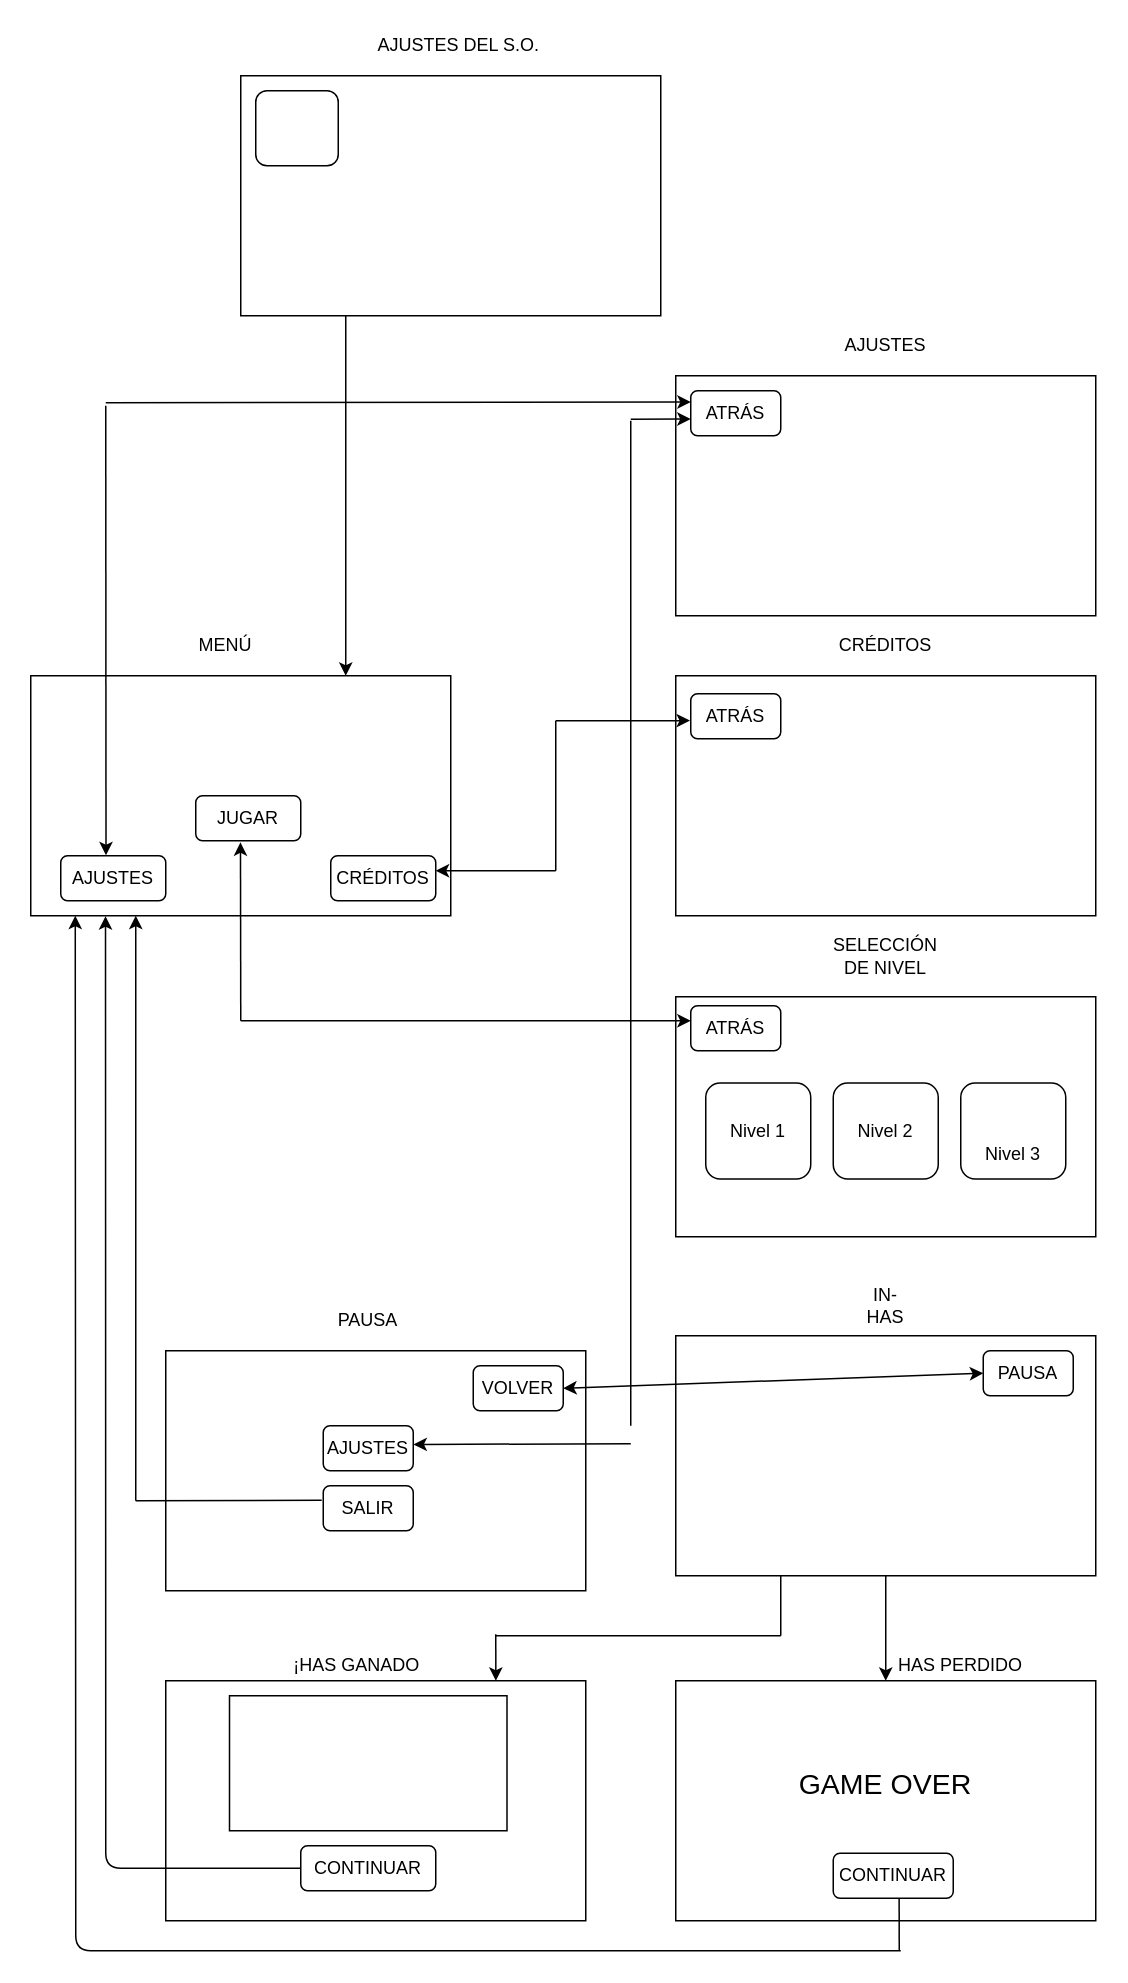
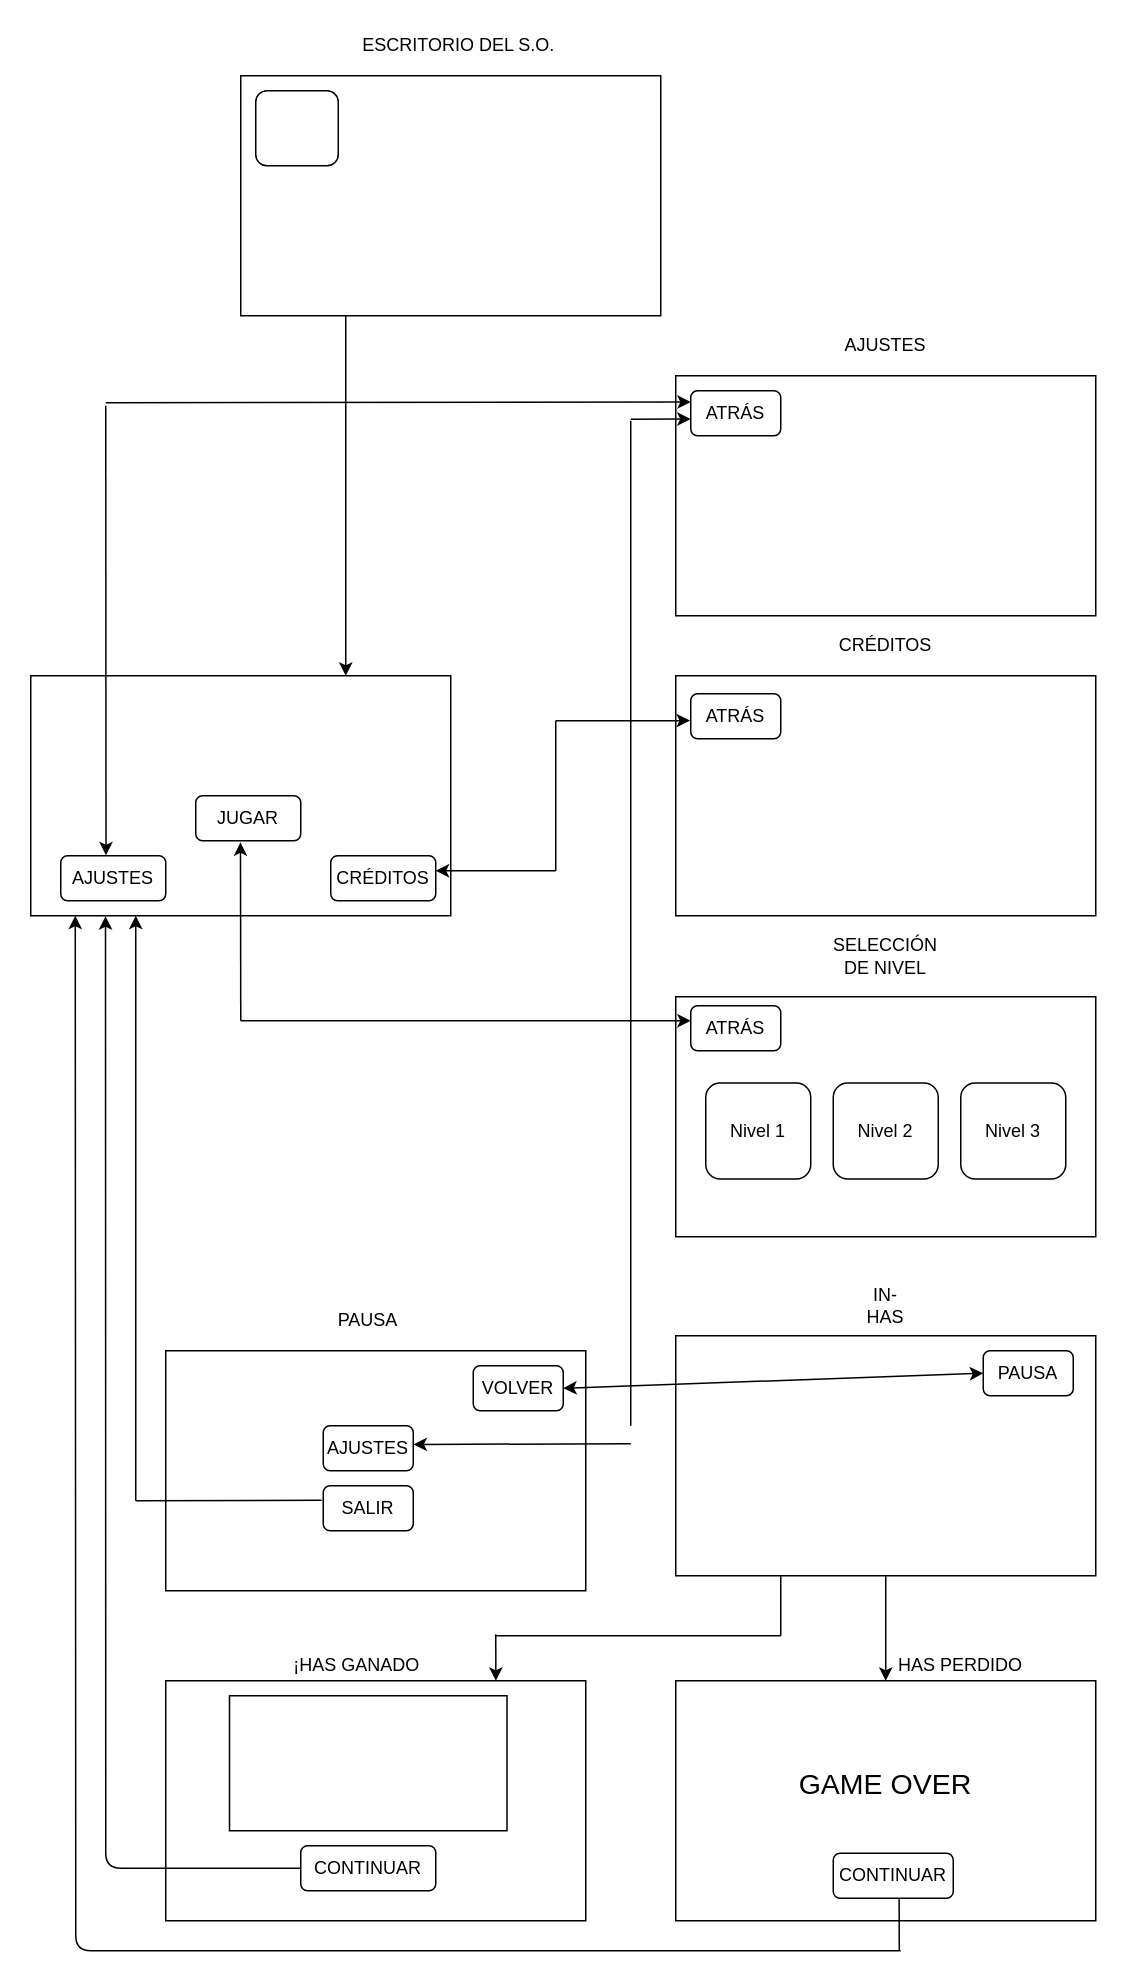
  <mxCell id="0" />
  <mxCell id="1" parent="0" />
  <mxCell id="2" value="" style="rounded=0;whiteSpace=wrap;html=1;" parent="1" vertex="1"><mxGeometry x="20" y="450" width="280" height="160" as="geometry" /></mxCell>
  <mxCell id="3" value="" style="rounded=0;whiteSpace=wrap;html=1;" parent="1" vertex="1"><mxGeometry x="450" y="250" width="280" height="160" as="geometry" /></mxCell>
  <mxCell id="4" value="" style="rounded=0;whiteSpace=wrap;html=1;" parent="1" vertex="1"><mxGeometry x="450" y="450" width="280" height="160" as="geometry" /></mxCell>
  <mxCell id="5" value="" style="rounded=0;whiteSpace=wrap;html=1;" parent="1" vertex="1"><mxGeometry x="450" y="664" width="280" height="160" as="geometry" /></mxCell>
  <mxCell id="6" value="" style="rounded=0;whiteSpace=wrap;html=1;" parent="1" vertex="1"><mxGeometry x="450" y="890" width="280" height="160" as="geometry" /></mxCell>
- <mxCell id="7" value="MENÚ" style="text;html=1;strokeColor=none;fillColor=none;align=center;verticalAlign=middle;whiteSpace=wrap;rounded=0;" parent="1" vertex="1"><mxGeometry x="130" y="420" width="40" height="20" as="geometry" /></mxCell>
  <mxCell id="8" value="AJUSTES" style="text;html=1;strokeColor=none;fillColor=none;align=center;verticalAlign=middle;whiteSpace=wrap;rounded=0;" parent="1" vertex="1"><mxGeometry x="570" y="220" width="40" height="20" as="geometry" /></mxCell>
  <mxCell id="9" value="CRÉDITOS" style="text;html=1;strokeColor=none;fillColor=none;align=center;verticalAlign=middle;whiteSpace=wrap;rounded=0;" parent="1" vertex="1"><mxGeometry x="570" y="420" width="40" height="20" as="geometry" /></mxCell>
  <mxCell id="10" value="SELECCIÓN DE NIVEL" style="text;html=1;strokeColor=none;fillColor=none;align=center;verticalAlign=middle;whiteSpace=wrap;rounded=0;" parent="1" vertex="1"><mxGeometry x="570" y="627" width="40" height="20" as="geometry" /></mxCell>
  <mxCell id="11" value="IN-HAS" style="text;html=1;strokeColor=none;fillColor=none;align=center;verticalAlign=middle;whiteSpace=wrap;rounded=0;" parent="1" vertex="1"><mxGeometry x="570" y="860" width="40" height="20" as="geometry" /></mxCell>
  <mxCell id="12" value="" style="rounded=1;whiteSpace=wrap;html=1;" parent="1" vertex="1"><mxGeometry x="40" y="570" width="70" height="30" as="geometry" /></mxCell>
  <mxCell id="13" value="" style="rounded=1;whiteSpace=wrap;html=1;" parent="1" vertex="1"><mxGeometry x="130" y="530" width="70" height="30" as="geometry" /></mxCell>
  <mxCell id="14" value="" style="rounded=1;whiteSpace=wrap;html=1;" parent="1" vertex="1"><mxGeometry x="220" y="570" width="70" height="30" as="geometry" /></mxCell>
  <mxCell id="15" value="JUGAR" style="text;html=1;strokeColor=none;fillColor=none;align=center;verticalAlign=middle;whiteSpace=wrap;rounded=0;" parent="1" vertex="1"><mxGeometry x="145" y="535" width="40" height="20" as="geometry" /></mxCell>
  <mxCell id="16" value="AJUSTES" style="text;html=1;strokeColor=none;fillColor=none;align=center;verticalAlign=middle;whiteSpace=wrap;rounded=0;" parent="1" vertex="1"><mxGeometry x="55" y="575" width="40" height="20" as="geometry" /></mxCell>
  <mxCell id="17" value="CRÉDITOS" style="text;html=1;strokeColor=none;fillColor=none;align=center;verticalAlign=middle;whiteSpace=wrap;rounded=0;" parent="1" vertex="1"><mxGeometry x="235" y="575" width="40" height="20" as="geometry" /></mxCell>
  <mxCell id="18" value="" style="rounded=1;whiteSpace=wrap;html=1;" parent="1" vertex="1"><mxGeometry x="460" y="260" width="60" height="30" as="geometry" /></mxCell>
  <mxCell id="19" value="" style="rounded=1;whiteSpace=wrap;html=1;" parent="1" vertex="1"><mxGeometry x="460" y="462" width="60" height="30" as="geometry" /></mxCell>
  <mxCell id="20" value="" style="rounded=1;whiteSpace=wrap;html=1;" parent="1" vertex="1"><mxGeometry x="460" y="670" width="60" height="30" as="geometry" /></mxCell>
  <mxCell id="21" value="ATRÁS" style="text;html=1;strokeColor=none;fillColor=none;align=center;verticalAlign=middle;whiteSpace=wrap;rounded=0;" parent="1" vertex="1"><mxGeometry x="470" y="265" width="40" height="20" as="geometry" /></mxCell>
  <mxCell id="22" value="ATRÁS" style="text;html=1;strokeColor=none;fillColor=none;align=center;verticalAlign=middle;whiteSpace=wrap;rounded=0;" parent="1" vertex="1"><mxGeometry x="470" y="467" width="40" height="20" as="geometry" /></mxCell>
  <mxCell id="23" value="ATRÁS" style="text;html=1;strokeColor=none;fillColor=none;align=center;verticalAlign=middle;whiteSpace=wrap;rounded=0;" parent="1" vertex="1"><mxGeometry x="470" y="675" width="40" height="20" as="geometry" /></mxCell>
  <mxCell id="24" value="" style="endArrow=classic;html=1;entryX=-0.008;entryY=0.597;entryDx=0;entryDy=0;entryPerimeter=0;" parent="1" target="19" edge="1"><mxGeometry width="50" height="50" relative="1" as="geometry"><mxPoint x="370" y="480" as="sourcePoint" /><mxPoint x="440" y="477" as="targetPoint" /></mxGeometry></mxCell>
  <mxCell id="25" value="" style="endArrow=none;html=1;" parent="1" edge="1"><mxGeometry width="50" height="50" relative="1" as="geometry"><mxPoint x="370" y="580" as="sourcePoint" /><mxPoint x="370" y="480" as="targetPoint" /></mxGeometry></mxCell>
  <mxCell id="26" value="" style="endArrow=classic;html=1;entryX=1;entryY=0.333;entryDx=0;entryDy=0;entryPerimeter=0;" parent="1" target="14" edge="1"><mxGeometry width="50" height="50" relative="1" as="geometry"><mxPoint x="370" y="580" as="sourcePoint" /><mxPoint x="310" y="580" as="targetPoint" /></mxGeometry></mxCell>
  <mxCell id="27" value="" style="endArrow=classic;html=1;entryX=0.426;entryY=1.035;entryDx=0;entryDy=0;entryPerimeter=0;" parent="1" target="13" edge="1"><mxGeometry width="50" height="50" relative="1" as="geometry"><mxPoint x="160" y="680" as="sourcePoint" /><mxPoint x="158" y="562" as="targetPoint" /></mxGeometry></mxCell>
  <mxCell id="28" value="" style="rounded=1;whiteSpace=wrap;html=1;" parent="1" vertex="1"><mxGeometry x="470" y="721.5" width="70" height="64" as="geometry" /></mxCell>
  <mxCell id="29" value="" style="rounded=1;whiteSpace=wrap;html=1;" parent="1" vertex="1"><mxGeometry x="555" y="721.5" width="70" height="64" as="geometry" /></mxCell>
  <mxCell id="30" value="" style="rounded=1;whiteSpace=wrap;html=1;" parent="1" vertex="1"><mxGeometry x="640" y="721.5" width="70" height="64" as="geometry" /></mxCell>
  <mxCell id="31" value="Nivel 1" style="text;html=1;strokeColor=none;fillColor=none;align=center;verticalAlign=middle;whiteSpace=wrap;rounded=0;" parent="1" vertex="1"><mxGeometry x="485" y="743.5" width="40" height="20" as="geometry" /></mxCell>
  <mxCell id="32" value="Nivel 2" style="text;html=1;strokeColor=none;fillColor=none;align=center;verticalAlign=middle;whiteSpace=wrap;rounded=0;" parent="1" vertex="1"><mxGeometry x="570" y="743.5" width="40" height="20" as="geometry" /></mxCell>
- <mxCell id="33" value="Nivel 3" style="text;html=1;strokeColor=none;fillColor=none;align=center;verticalAlign=middle;whiteSpace=wrap;rounded=0;" parent="1" vertex="1"><mxGeometry x="655" y="758.5" width="40" height="20" as="geometry" /></mxCell>
+ <mxCell id="33" value="Nivel 3" style="text;html=1;strokeColor=none;fillColor=none;align=center;verticalAlign=middle;whiteSpace=wrap;rounded=0;" parent="1" vertex="1"><mxGeometry x="655" y="743.5" width="40" height="20" as="geometry" /></mxCell>
  <mxCell id="34" value="" style="endArrow=classic;html=1;entryX=0.431;entryY=-0.01;entryDx=0;entryDy=0;entryPerimeter=0;" parent="1" target="12" edge="1"><mxGeometry width="50" height="50" relative="1" as="geometry"><mxPoint x="70" y="270" as="sourcePoint" /><mxPoint x="65" y="570" as="targetPoint" /></mxGeometry></mxCell>
  <mxCell id="35" value="" style="endArrow=classic;html=1;entryX=0;entryY=0.25;entryDx=0;entryDy=0;" parent="1" target="18" edge="1"><mxGeometry width="50" height="50" relative="1" as="geometry"><mxPoint x="70" y="268" as="sourcePoint" /><mxPoint x="420" y="280" as="targetPoint" /></mxGeometry></mxCell>
  <mxCell id="36" value="" style="endArrow=classic;html=1;" parent="1" edge="1"><mxGeometry width="50" height="50" relative="1" as="geometry"><mxPoint x="160" y="680" as="sourcePoint" /><mxPoint x="460" y="680" as="targetPoint" /></mxGeometry></mxCell>
  <mxCell id="37" value="" style="rounded=0;whiteSpace=wrap;html=1;" parent="1" vertex="1"><mxGeometry x="110" y="900" width="280" height="160" as="geometry" /></mxCell>
  <mxCell id="38" value="PAUSA" style="text;html=1;strokeColor=none;fillColor=none;align=center;verticalAlign=middle;whiteSpace=wrap;rounded=0;" parent="1" vertex="1"><mxGeometry x="225" y="870" width="40" height="20" as="geometry" /></mxCell>
  <mxCell id="39" value="" style="rounded=1;whiteSpace=wrap;html=1;" parent="1" vertex="1"><mxGeometry x="655" y="900" width="60" height="30" as="geometry" /></mxCell>
  <mxCell id="40" value="PAUSA" style="text;html=1;strokeColor=none;fillColor=none;align=center;verticalAlign=middle;whiteSpace=wrap;rounded=0;" parent="1" vertex="1"><mxGeometry x="665" y="905" width="40" height="20" as="geometry" /></mxCell>
  <mxCell id="41" value="" style="rounded=1;whiteSpace=wrap;html=1;" parent="1" vertex="1"><mxGeometry x="315" y="910" width="60" height="30" as="geometry" /></mxCell>
  <mxCell id="42" value="VOLVER" style="text;html=1;strokeColor=none;fillColor=none;align=center;verticalAlign=middle;whiteSpace=wrap;rounded=0;" parent="1" vertex="1"><mxGeometry x="325" y="915" width="40" height="20" as="geometry" /></mxCell>
  <mxCell id="43" value="" style="endArrow=classic;startArrow=classic;html=1;entryX=0;entryY=0.5;entryDx=0;entryDy=0;exitX=1;exitY=0.5;exitDx=0;exitDy=0;" parent="1" source="41" target="39" edge="1"><mxGeometry width="50" height="50" relative="1" as="geometry"><mxPoint x="20" y="1120" as="sourcePoint" /><mxPoint x="70" y="1070" as="targetPoint" /></mxGeometry></mxCell>
  <mxCell id="44" value="" style="rounded=1;whiteSpace=wrap;html=1;" parent="1" vertex="1"><mxGeometry x="215" y="950" width="60" height="30" as="geometry" /></mxCell>
  <mxCell id="45" value="" style="rounded=1;whiteSpace=wrap;html=1;" parent="1" vertex="1"><mxGeometry x="215" y="990" width="60" height="30" as="geometry" /></mxCell>
  <mxCell id="46" value="AJUSTES" style="text;html=1;strokeColor=none;fillColor=none;align=center;verticalAlign=middle;whiteSpace=wrap;rounded=0;" parent="1" vertex="1"><mxGeometry x="225" y="955" width="40" height="20" as="geometry" /></mxCell>
  <mxCell id="47" value="SALIR" style="text;html=1;strokeColor=none;fillColor=none;align=center;verticalAlign=middle;whiteSpace=wrap;rounded=0;" parent="1" vertex="1"><mxGeometry x="225" y="995" width="40" height="20" as="geometry" /></mxCell>
  <mxCell id="48" value="" style="endArrow=classic;html=1;entryX=0.25;entryY=1;entryDx=0;entryDy=0;" parent="1" target="2" edge="1"><mxGeometry width="50" height="50" relative="1" as="geometry"><mxPoint x="90" y="1000" as="sourcePoint" /><mxPoint x="70" y="610" as="targetPoint" /></mxGeometry></mxCell>
  <mxCell id="49" value="" style="endArrow=none;html=1;exitX=-0.017;exitY=0.322;exitDx=0;exitDy=0;exitPerimeter=0;" parent="1" source="45" edge="1"><mxGeometry width="50" height="50" relative="1" as="geometry"><mxPoint x="155" y="1000" as="sourcePoint" /><mxPoint x="90" y="1000" as="targetPoint" /></mxGeometry></mxCell>
  <mxCell id="50" value="" style="endArrow=classic;html=1;entryX=1.002;entryY=0.415;entryDx=0;entryDy=0;entryPerimeter=0;" parent="1" target="44" edge="1"><mxGeometry width="50" height="50" relative="1" as="geometry"><mxPoint x="420" y="962" as="sourcePoint" /><mxPoint x="160" y="1070" as="targetPoint" /></mxGeometry></mxCell>
  <mxCell id="51" value="" style="endArrow=classic;html=1;entryX=-0.001;entryY=0.627;entryDx=0;entryDy=0;entryPerimeter=0;" parent="1" target="18" edge="1"><mxGeometry width="50" height="50" relative="1" as="geometry"><mxPoint x="420" y="279" as="sourcePoint" /><mxPoint x="440" y="279" as="targetPoint" /></mxGeometry></mxCell>
  <mxCell id="52" value="" style="endArrow=none;html=1;" parent="1" edge="1"><mxGeometry width="50" height="50" relative="1" as="geometry"><mxPoint x="420" y="950" as="sourcePoint" /><mxPoint x="420" y="280" as="targetPoint" /></mxGeometry></mxCell>
  <mxCell id="53" value="" style="rounded=0;whiteSpace=wrap;html=1;" parent="1" vertex="1"><mxGeometry x="450" y="1120" width="280" height="160" as="geometry" /></mxCell>
  <mxCell id="54" value="" style="rounded=0;whiteSpace=wrap;html=1;" parent="1" vertex="1"><mxGeometry x="110" y="1120" width="280" height="160" as="geometry" /></mxCell>
  <mxCell id="55" value="" style="endArrow=classic;html=1;entryX=0.5;entryY=0;entryDx=0;entryDy=0;exitX=0.5;exitY=1;exitDx=0;exitDy=0;" parent="1" source="6" target="53" edge="1"><mxGeometry width="50" height="50" relative="1" as="geometry"><mxPoint x="20" y="1380" as="sourcePoint" /><mxPoint x="70" y="1330" as="targetPoint" /></mxGeometry></mxCell>
  <mxCell id="56" value="" style="endArrow=none;html=1;" parent="1" edge="1"><mxGeometry width="50" height="50" relative="1" as="geometry"><mxPoint x="330" y="1090" as="sourcePoint" /><mxPoint x="520" y="1090" as="targetPoint" /></mxGeometry></mxCell>
  <mxCell id="57" value="" style="endArrow=none;html=1;exitX=0.25;exitY=1;exitDx=0;exitDy=0;" parent="1" source="6" edge="1"><mxGeometry width="50" height="50" relative="1" as="geometry"><mxPoint x="20" y="1380" as="sourcePoint" /><mxPoint x="520" y="1090" as="targetPoint" /></mxGeometry></mxCell>
  <mxCell id="58" value="¡HAS GANADO" style="text;html=1;strokeColor=none;fillColor=none;align=center;verticalAlign=middle;whiteSpace=wrap;rounded=0;" parent="1" vertex="1"><mxGeometry x="170" y="1100" width="135" height="20" as="geometry" /></mxCell>
  <mxCell id="59" value="HAS PERDIDO" style="text;html=1;strokeColor=none;fillColor=none;align=center;verticalAlign=middle;whiteSpace=wrap;rounded=0;" parent="1" vertex="1"><mxGeometry x="585" y="1100" width="110" height="20" as="geometry" /></mxCell>
  <mxCell id="60" value="" style="rounded=1;whiteSpace=wrap;html=1;" parent="1" vertex="1"><mxGeometry x="555" y="1235" width="80" height="30" as="geometry" /></mxCell>
  <mxCell id="61" value="" style="rounded=1;whiteSpace=wrap;html=1;" parent="1" vertex="1"><mxGeometry x="200" y="1230" width="90" height="30" as="geometry" /></mxCell>
  <mxCell id="62" value="CONTINUAR" style="text;html=1;strokeColor=none;fillColor=none;align=center;verticalAlign=middle;whiteSpace=wrap;rounded=0;" parent="1" vertex="1"><mxGeometry x="225" y="1235" width="40" height="20" as="geometry" /></mxCell>
  <mxCell id="63" value="&lt;font style=&quot;font-size: 19px&quot;&gt;GAME OVER&lt;/font&gt;" style="text;html=1;strokeColor=none;fillColor=none;align=center;verticalAlign=middle;whiteSpace=wrap;rounded=0;" parent="1" vertex="1"><mxGeometry x="510" y="1180" width="160" height="20" as="geometry" /></mxCell>
  <mxCell id="64" value="CONTINUAR" style="text;html=1;strokeColor=none;fillColor=none;align=center;verticalAlign=middle;whiteSpace=wrap;rounded=0;" parent="1" vertex="1"><mxGeometry x="575" y="1240" width="40" height="20" as="geometry" /></mxCell>
  <mxCell id="65" value="" style="rounded=0;whiteSpace=wrap;html=1;" parent="1" vertex="1"><mxGeometry x="152.5" y="1130" width="185" height="90" as="geometry" /></mxCell>
  <mxCell id="66" value="" style="endArrow=classic;html=1;entryX=0.178;entryY=1.002;entryDx=0;entryDy=0;entryPerimeter=0;exitX=0;exitY=0.5;exitDx=0;exitDy=0;" parent="1" source="61" target="2" edge="1"><mxGeometry width="50" height="50" relative="1" as="geometry"><mxPoint x="20" y="1290" as="sourcePoint" /><mxPoint x="66" y="613" as="targetPoint" /><Array as="points"><mxPoint x="70" y="1245" /></Array></mxGeometry></mxCell>
  <mxCell id="67" value="" style="endArrow=classic;html=1;entryX=0.786;entryY=0;entryDx=0;entryDy=0;entryPerimeter=0;" parent="1" target="54" edge="1"><mxGeometry width="50" height="50" relative="1" as="geometry"><mxPoint x="330" y="1089" as="sourcePoint" /><mxPoint x="349" y="1120" as="targetPoint" /></mxGeometry></mxCell>
  <mxCell id="68" value="" style="endArrow=classic;html=1;entryX=0.106;entryY=1;entryDx=0;entryDy=0;entryPerimeter=0;" parent="1" target="2" edge="1"><mxGeometry width="50" height="50" relative="1" as="geometry"><mxPoint x="600" y="1300" as="sourcePoint" /><mxPoint x="79.84" y="620.32" as="targetPoint" /><Array as="points"><mxPoint x="50" y="1300" /></Array></mxGeometry></mxCell>
  <mxCell id="69" value="" style="endArrow=none;html=1;entryX=0.549;entryY=1.005;entryDx=0;entryDy=0;entryPerimeter=0;" parent="1" target="60" edge="1"><mxGeometry width="50" height="50" relative="1" as="geometry"><mxPoint x="599" y="1300" as="sourcePoint" /><mxPoint x="90" y="1330" as="targetPoint" /></mxGeometry></mxCell>
  <mxCell id="70" value="" style="rounded=0;whiteSpace=wrap;html=1;" vertex="1" parent="1"><mxGeometry x="160" y="50" width="280" height="160" as="geometry" /></mxCell>
- <mxCell id="71" value="AJUSTES DEL S.O." style="text;html=1;strokeColor=none;fillColor=none;align=center;verticalAlign=middle;whiteSpace=wrap;rounded=0;" vertex="1" parent="1"><mxGeometry x="228.5" y="20" width="153" height="20" as="geometry" /></mxCell>
+ <mxCell id="71" value="ESCRITORIO DEL S.O." style="text;html=1;strokeColor=none;fillColor=none;align=center;verticalAlign=middle;whiteSpace=wrap;rounded=0;" vertex="1" parent="1"><mxGeometry x="228.5" y="20" width="153" height="20" as="geometry" /></mxCell>
  <mxCell id="72" value="" style="rounded=1;whiteSpace=wrap;html=1;" vertex="1" parent="1"><mxGeometry x="170" y="60" width="55" height="50" as="geometry" /></mxCell>
  <mxCell id="73" value="" style="endArrow=classic;html=1;exitX=0.25;exitY=1;exitDx=0;exitDy=0;entryX=0.75;entryY=0;entryDx=0;entryDy=0;" edge="1" parent="1" source="70" target="2"><mxGeometry width="50" height="50" relative="1" as="geometry"><mxPoint x="20" y="1380" as="sourcePoint" /><mxPoint x="250" y="640" as="targetPoint" /></mxGeometry></mxCell>
